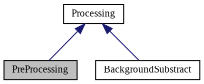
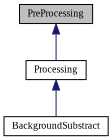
  digraph {
    fontname="Liberation Serif"
    node [color=black fillcolor=white fontname="Liberation Serif" fontsize=10 shape=record style=filled]
    edge [color=midnightblue dir=back fontname="Liberation Serif" fontsize=10 labelfontname=Helvetica labelfontsize=10 style=solid]
    n1 [fillcolor=grey75 fontcolor=black height=0.2 label=PreProcessing width=0.4]
    n2 [height=0.2 label=BackgroundSubstract width=0.4]
    n3 [height=0.2 label=Processing width=0.4]
-   n3 -> n1
+   n1 -> n3
    n3 -> n2
  }
